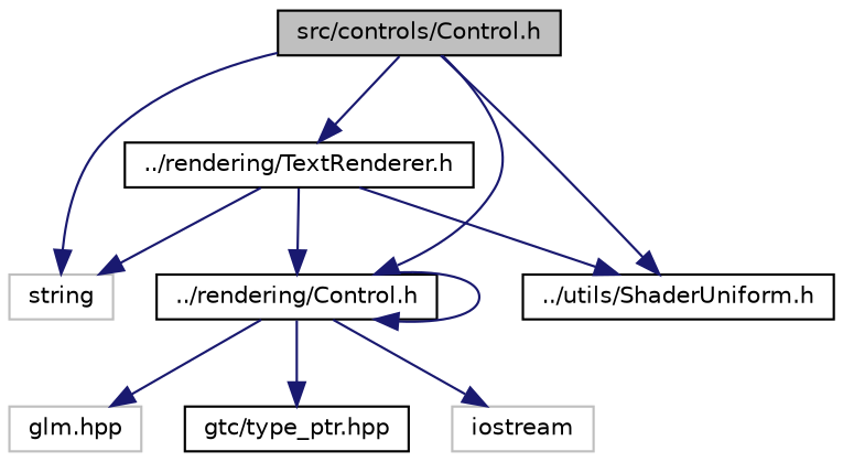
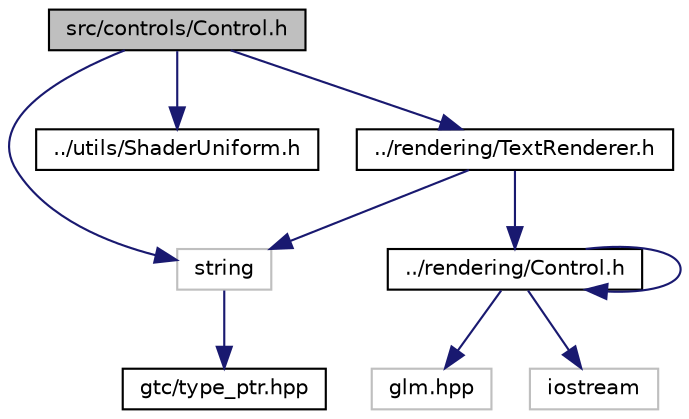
  digraph {
    node [color=black fillcolor=white fontname=Helvetica fontsize=10 shape=record style=filled]
    edge [color=midnightblue fontname=Helvetica fontsize=10 labelfontname=Helvetica labelfontsize=10 style=solid]
    n1 [fillcolor=grey75 fontcolor=black height=0.2 label="src/controls/Control.h" width=0.4]
    n2 [color=grey75 height=0.2 label=string width=0.4]
    n3 [height=0.2 label="../rendering/Control.h" width=0.4]
    n4 [height=0.2 label="../utils/ShaderUniform.h" width=0.4]
    n5 [height=0.2 label="../rendering/TextRenderer.h" width=0.4]
    n6 [color=grey75 height=0.2 label="glm.hpp" width=0.4]
    n7 [height=0.2 label="gtc/type_ptr.hpp" width=0.4]
    n8 [color=grey75 height=0.2 label=iostream width=0.4]
    n1 -> n2
-   n1 -> n3
    n1 -> n4
    n1 -> n5
    n3 -> n3
    n3 -> n6
-   n3 -> n7
+   n2 -> n7
    n3 -> n8
    n5 -> n2
    n5 -> n3
-   n5 -> n4
  }
